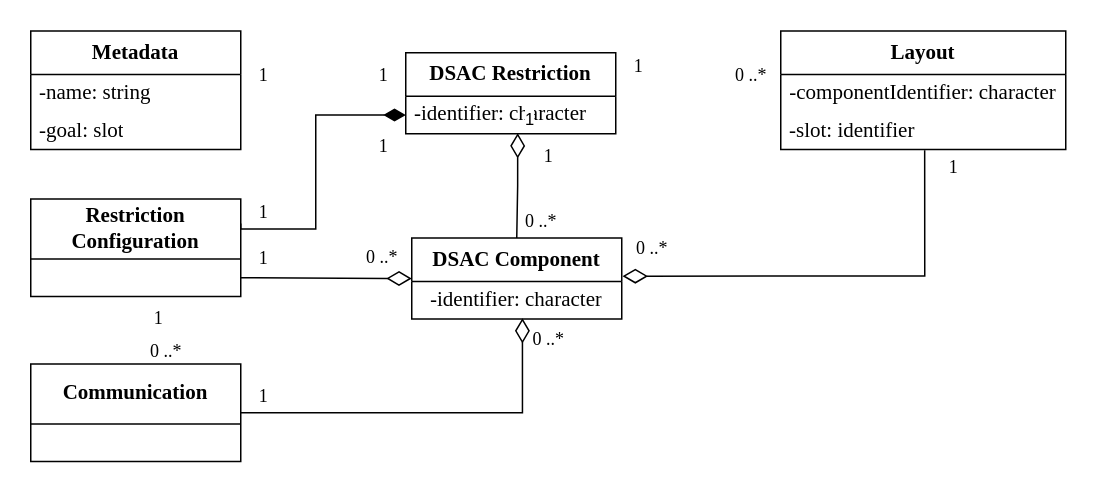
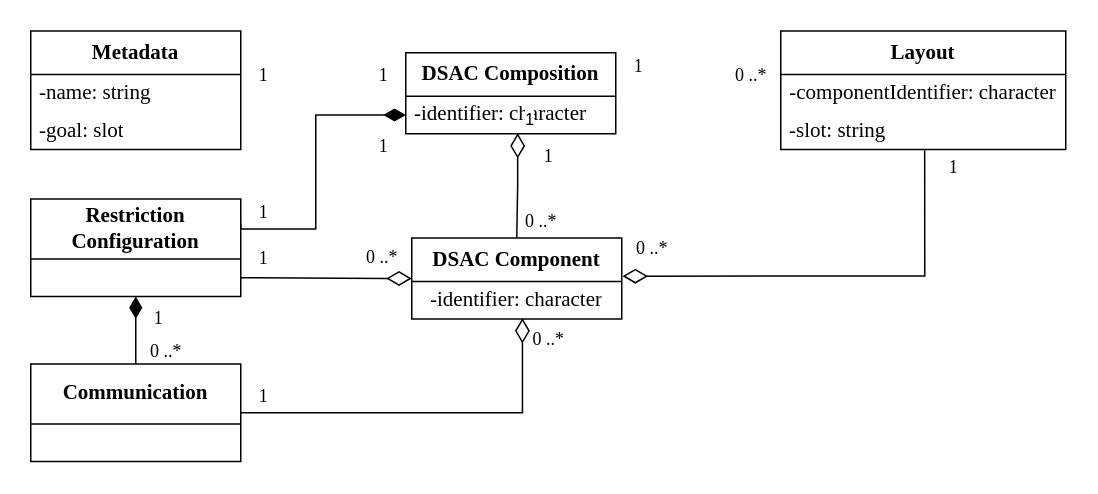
  <mxCell id="0" />
  <mxCell id="1" parent="0" />
  <mxCell id="2" value="Metadata" style="swimlane;fontStyle=1;align=center;verticalAlign=middle;childLayout=stackLayout;horizontal=1;startSize=29;horizontalStack=0;resizeParent=1;resizeParentMax=0;resizeLast=0;collapsible=0;marginBottom=0;html=1;whiteSpace=wrap;fontFamily=Garamond;fontSize=14;" parent="1" vertex="1"><mxGeometry x="20" y="20" width="140" height="79" as="geometry" /></mxCell>
  <mxCell id="3" value="-name: string" style="text;html=1;strokeColor=none;fillColor=none;align=left;verticalAlign=middle;spacingLeft=4;spacingRight=4;overflow=hidden;rotatable=0;points=[[0,0.5],[1,0.5]];portConstraint=eastwest;whiteSpace=wrap;fontFamily=Garamond;fontSize=14;" parent="2" vertex="1"><mxGeometry y="29" width="140" height="25" as="geometry" /></mxCell>
  <mxCell id="4" value="-goal: slot" style="text;html=1;strokeColor=none;fillColor=none;align=left;verticalAlign=middle;spacingLeft=4;spacingRight=4;overflow=hidden;rotatable=0;points=[[0,0.5],[1,0.5]];portConstraint=eastwest;whiteSpace=wrap;fontFamily=Garamond;fontSize=14;" parent="2" vertex="1"><mxGeometry y="54" width="140" height="25" as="geometry" /></mxCell>
  <mxCell id="5" value="Restriction Configuration" style="swimlane;fontStyle=1;align=center;verticalAlign=middle;childLayout=stackLayout;horizontal=1;startSize=40;horizontalStack=0;resizeParent=1;resizeParentMax=0;resizeLast=0;collapsible=0;marginBottom=0;html=1;whiteSpace=wrap;fontFamily=Garamond;fontSize=14;" parent="1" vertex="1"><mxGeometry x="20" y="132" width="140" height="65" as="geometry" /></mxCell>
  <mxCell id="6" value="Layout" style="swimlane;fontStyle=1;align=center;verticalAlign=middle;childLayout=stackLayout;horizontal=1;startSize=29;horizontalStack=0;resizeParent=1;resizeParentMax=0;resizeLast=0;collapsible=0;marginBottom=0;html=1;whiteSpace=wrap;fontFamily=Garamond;fontSize=14;" parent="1" vertex="1"><mxGeometry x="520" y="20" width="190" height="79" as="geometry" /></mxCell>
  <mxCell id="7" value="-componentIdentifier: character" style="text;html=1;strokeColor=none;fillColor=none;align=center;verticalAlign=middle;spacingLeft=4;spacingRight=4;overflow=hidden;rotatable=0;points=[[0,0.5],[1,0.5]];portConstraint=eastwest;whiteSpace=wrap;fontFamily=Garamond;fontSize=14;" parent="6" vertex="1"><mxGeometry y="29" width="190" height="25" as="geometry" /></mxCell>
- <mxCell id="8" value="-slot: identifier" style="text;html=1;strokeColor=none;fillColor=none;align=left;verticalAlign=middle;spacingLeft=4;spacingRight=4;overflow=hidden;rotatable=0;points=[[0,0.5],[1,0.5]];portConstraint=eastwest;whiteSpace=wrap;fontFamily=Garamond;fontSize=14;" parent="6" vertex="1"><mxGeometry y="54" width="190" height="25" as="geometry" /></mxCell>
+ <mxCell id="8" value="-slot: string" style="text;html=1;strokeColor=none;fillColor=none;align=left;verticalAlign=middle;spacingLeft=4;spacingRight=4;overflow=hidden;rotatable=0;points=[[0,0.5],[1,0.5]];portConstraint=eastwest;whiteSpace=wrap;fontFamily=Garamond;fontSize=14;" parent="6" vertex="1"><mxGeometry y="54" width="190" height="25" as="geometry" /></mxCell>
  <mxCell id="9" value="DSAC Component" style="swimlane;fontStyle=1;align=center;verticalAlign=middle;childLayout=stackLayout;horizontal=1;startSize=29;horizontalStack=0;resizeParent=1;resizeParentMax=0;resizeLast=0;collapsible=0;marginBottom=0;html=1;whiteSpace=wrap;fontFamily=Garamond;fontSize=14;" parent="1" vertex="1"><mxGeometry x="274" y="158" width="140" height="54" as="geometry" /></mxCell>
  <mxCell id="10" value="-identifier: character" style="text;html=1;strokeColor=none;fillColor=none;align=center;verticalAlign=middle;spacingLeft=4;spacingRight=4;overflow=hidden;rotatable=0;points=[[0,0.5],[1,0.5]];portConstraint=eastwest;whiteSpace=wrap;fontFamily=Garamond;fontSize=14;" parent="9" vertex="1"><mxGeometry y="29" width="140" height="25" as="geometry" /></mxCell>
- <mxCell id="11" value="DSAC Restriction" style="swimlane;fontStyle=1;align=center;verticalAlign=middle;childLayout=stackLayout;horizontal=1;startSize=29;horizontalStack=0;resizeParent=1;resizeParentMax=0;resizeLast=0;collapsible=0;marginBottom=0;html=1;whiteSpace=wrap;fontFamily=Garamond;fontSize=14;" parent="1" vertex="1"><mxGeometry x="270" y="34.5" width="140" height="54" as="geometry" /></mxCell>
+ <mxCell id="11" value="DSAC Composition" style="swimlane;fontStyle=1;align=center;verticalAlign=middle;childLayout=stackLayout;horizontal=1;startSize=29;horizontalStack=0;resizeParent=1;resizeParentMax=0;resizeLast=0;collapsible=0;marginBottom=0;html=1;whiteSpace=wrap;fontFamily=Garamond;fontSize=14;" parent="1" vertex="1"><mxGeometry x="270" y="34.5" width="140" height="54" as="geometry" /></mxCell>
  <mxCell id="12" value="-identifier: character" style="text;html=1;strokeColor=none;fillColor=none;align=left;verticalAlign=middle;spacingLeft=4;spacingRight=4;overflow=hidden;rotatable=0;points=[[0,0.5],[1,0.5]];portConstraint=eastwest;whiteSpace=wrap;fontFamily=Garamond;fontSize=14;" parent="11" vertex="1"><mxGeometry y="29" width="140" height="25" as="geometry" /></mxCell>
  <mxCell id="13" value="1" style="text;html=1;align=center;verticalAlign=middle;resizable=0;points=[];autosize=1;strokeColor=none;fillColor=none;fontFamily=Garamond;" parent="1" vertex="1"><mxGeometry x="160" y="34.5" width="30" height="30" as="geometry" /></mxCell>
  <mxCell id="14" value="1" style="text;html=1;align=center;verticalAlign=middle;resizable=0;points=[];autosize=1;strokeColor=none;fillColor=none;fontFamily=Garamond;" parent="1" vertex="1"><mxGeometry x="240" y="34.5" width="30" height="30" as="geometry" /></mxCell>
  <mxCell id="15" value="1" style="endArrow=none;html=1;endSize=12;startArrow=diamondThin;startSize=14;startFill=0;edgeStyle=orthogonalEdgeStyle;align=left;verticalAlign=bottom;rounded=0;entryX=0.5;entryY=0;entryDx=0;entryDy=0;endFill=0;exitX=0.533;exitY=0.984;exitDx=0;exitDy=0;exitPerimeter=0;" parent="1" source="12" target="9" edge="1"><mxGeometry x="-1" y="3" relative="1" as="geometry"><mxPoint x="440" y="62" as="sourcePoint" /><mxPoint x="340" y="322" as="targetPoint" /></mxGeometry></mxCell>
  <mxCell id="16" value="0 ..*" style="text;html=1;align=center;verticalAlign=middle;resizable=0;points=[];autosize=1;strokeColor=none;fillColor=none;fontFamily=Garamond;" parent="1" vertex="1"><mxGeometry x="480" y="34.5" width="40" height="30" as="geometry" /></mxCell>
  <mxCell id="17" value="1" style="text;html=1;align=center;verticalAlign=middle;resizable=0;points=[];autosize=1;strokeColor=none;fillColor=none;fontFamily=Garamond;" parent="1" vertex="1"><mxGeometry x="350" y="88.5" width="30" height="30" as="geometry" /></mxCell>
  <mxCell id="18" value="0 ..*" style="text;html=1;align=center;verticalAlign=middle;resizable=0;points=[];autosize=1;strokeColor=none;fillColor=none;fontFamily=Garamond;" parent="1" vertex="1"><mxGeometry x="340" y="132" width="40" height="30" as="geometry" /></mxCell>
  <mxCell id="19" value="1" style="text;html=1;align=center;verticalAlign=middle;resizable=0;points=[];autosize=1;strokeColor=none;fillColor=none;fontFamily=Garamond;" parent="1" vertex="1"><mxGeometry x="410" y="28.5" width="30" height="30" as="geometry" /></mxCell>
  <mxCell id="20" value="" style="endArrow=diamondThin;endFill=1;endSize=12;html=1;rounded=0;exitX=1;exitY=0.25;exitDx=0;exitDy=0;fontFamily=Garamond;edgeStyle=orthogonalEdgeStyle;entryX=0;entryY=0.5;entryDx=0;entryDy=0;" parent="1" source="5" target="12" edge="1"><mxGeometry width="160" relative="1" as="geometry"><mxPoint x="170" y="72" as="sourcePoint" /><mxPoint x="280" y="88" as="targetPoint" /><Array as="points"><mxPoint x="160" y="152" /><mxPoint x="210" y="152" /><mxPoint x="210" y="76" /></Array></mxGeometry></mxCell>
  <mxCell id="21" value="1" style="text;html=1;align=center;verticalAlign=middle;resizable=0;points=[];autosize=1;strokeColor=none;fillColor=none;fontFamily=Garamond;" parent="1" vertex="1"><mxGeometry x="160" y="126" width="30" height="30" as="geometry" /></mxCell>
  <mxCell id="22" value="1" style="text;html=1;align=center;verticalAlign=middle;resizable=0;points=[];autosize=1;strokeColor=none;fillColor=none;fontFamily=Garamond;" parent="1" vertex="1"><mxGeometry x="240" y="82" width="30" height="30" as="geometry" /></mxCell>
  <mxCell id="23" value="" style="endArrow=none;html=1;endSize=12;startArrow=diamondThin;startSize=14;startFill=0;edgeStyle=orthogonalEdgeStyle;align=left;verticalAlign=bottom;rounded=0;entryX=1;entryY=0.5;entryDx=0;entryDy=0;endFill=0;exitX=0;exitY=0.5;exitDx=0;exitDy=0;" parent="1" source="9" edge="1"><mxGeometry x="-1" y="3" relative="1" as="geometry"><mxPoint x="280" y="185" as="sourcePoint" /><mxPoint x="160" y="184.5" as="targetPoint" /></mxGeometry></mxCell>
  <mxCell id="24" value="1" style="text;html=1;align=center;verticalAlign=middle;resizable=0;points=[];autosize=1;strokeColor=none;fillColor=none;fontFamily=Garamond;" parent="1" vertex="1"><mxGeometry x="160" y="157" width="30" height="30" as="geometry" /></mxCell>
  <mxCell id="25" value="0 ..*" style="text;html=1;align=center;verticalAlign=middle;resizable=0;points=[];autosize=1;strokeColor=none;fillColor=none;fontFamily=Garamond;" parent="1" vertex="1"><mxGeometry x="234" y="156" width="40" height="30" as="geometry" /></mxCell>
  <mxCell id="26" value="Communication" style="swimlane;fontStyle=1;align=center;verticalAlign=middle;childLayout=stackLayout;horizontal=1;startSize=40;horizontalStack=0;resizeParent=1;resizeParentMax=0;resizeLast=0;collapsible=0;marginBottom=0;html=1;whiteSpace=wrap;fontFamily=Garamond;fontSize=14;" parent="1" vertex="1"><mxGeometry x="20" y="242" width="140" height="65" as="geometry" /></mxCell>
+ <mxCell id="27" value="" style="endArrow=diamondThin;endFill=1;endSize=12;html=1;rounded=0;exitX=0.5;exitY=0;exitDx=0;exitDy=0;fontFamily=Garamond;edgeStyle=orthogonalEdgeStyle;entryX=0.5;entryY=1;entryDx=0;entryDy=0;" parent="1" source="26" target="5" edge="1"><mxGeometry width="160" relative="1" as="geometry"><mxPoint x="170" y="158" as="sourcePoint" /><mxPoint x="280" y="86" as="targetPoint" /><Array as="points"><mxPoint x="90" y="222" /><mxPoint x="90" y="222" /></Array></mxGeometry></mxCell>
  <mxCell id="28" value="0 ..*" style="text;html=1;align=center;verticalAlign=middle;resizable=0;points=[];autosize=1;strokeColor=none;fillColor=none;fontFamily=Garamond;" parent="1" vertex="1"><mxGeometry x="90" y="219" width="40" height="30" as="geometry" /></mxCell>
  <mxCell id="29" value="1" style="text;html=1;align=center;verticalAlign=middle;resizable=0;points=[];autosize=1;strokeColor=none;fillColor=none;fontFamily=Garamond;" parent="1" vertex="1"><mxGeometry x="90" y="197" width="30" height="30" as="geometry" /></mxCell>
  <mxCell id="30" value="" style="endArrow=none;html=1;endSize=12;startArrow=diamondThin;startSize=14;startFill=0;edgeStyle=orthogonalEdgeStyle;align=left;verticalAlign=bottom;rounded=0;entryX=1;entryY=0.5;entryDx=0;entryDy=0;endFill=0;exitX=0.527;exitY=0.977;exitDx=0;exitDy=0;exitPerimeter=0;" parent="1" source="10" target="26" edge="1"><mxGeometry x="-1" y="3" relative="1" as="geometry"><mxPoint x="284" y="194" as="sourcePoint" /><mxPoint x="170" y="194.5" as="targetPoint" /></mxGeometry></mxCell>
  <mxCell id="31" value="0 ..*" style="text;html=1;align=center;verticalAlign=middle;resizable=0;points=[];autosize=1;strokeColor=none;fillColor=none;fontFamily=Garamond;" parent="1" vertex="1"><mxGeometry x="345" y="211" width="40" height="30" as="geometry" /></mxCell>
  <mxCell id="32" value="1" style="text;html=1;align=center;verticalAlign=middle;resizable=0;points=[];autosize=1;strokeColor=none;fillColor=none;fontFamily=Garamond;" parent="1" vertex="1"><mxGeometry x="160" y="249" width="30" height="30" as="geometry" /></mxCell>
  <mxCell id="33" value="" style="endArrow=none;html=1;endSize=12;startArrow=diamondThin;startSize=14;startFill=0;edgeStyle=orthogonalEdgeStyle;align=left;verticalAlign=bottom;rounded=0;endFill=0;exitX=1.004;exitY=-0.143;exitDx=0;exitDy=0;exitPerimeter=0;entryX=0.505;entryY=1.023;entryDx=0;entryDy=0;entryPerimeter=0;" parent="1" source="10" target="8" edge="1"><mxGeometry x="-1" y="3" relative="1" as="geometry"><mxPoint x="352" y="220" as="sourcePoint" /><mxPoint x="640" y="292" as="targetPoint" /></mxGeometry></mxCell>
  <mxCell id="34" value="1" style="text;html=1;align=center;verticalAlign=middle;resizable=0;points=[];autosize=1;strokeColor=none;fillColor=none;fontFamily=Garamond;" parent="1" vertex="1"><mxGeometry x="620" y="96" width="30" height="30" as="geometry" /></mxCell>
  <mxCell id="35" value="0 ..*" style="text;html=1;align=center;verticalAlign=middle;resizable=0;points=[];autosize=1;strokeColor=none;fillColor=none;fontFamily=Garamond;" parent="1" vertex="1"><mxGeometry x="414" y="149.5" width="40" height="30" as="geometry" /></mxCell>
